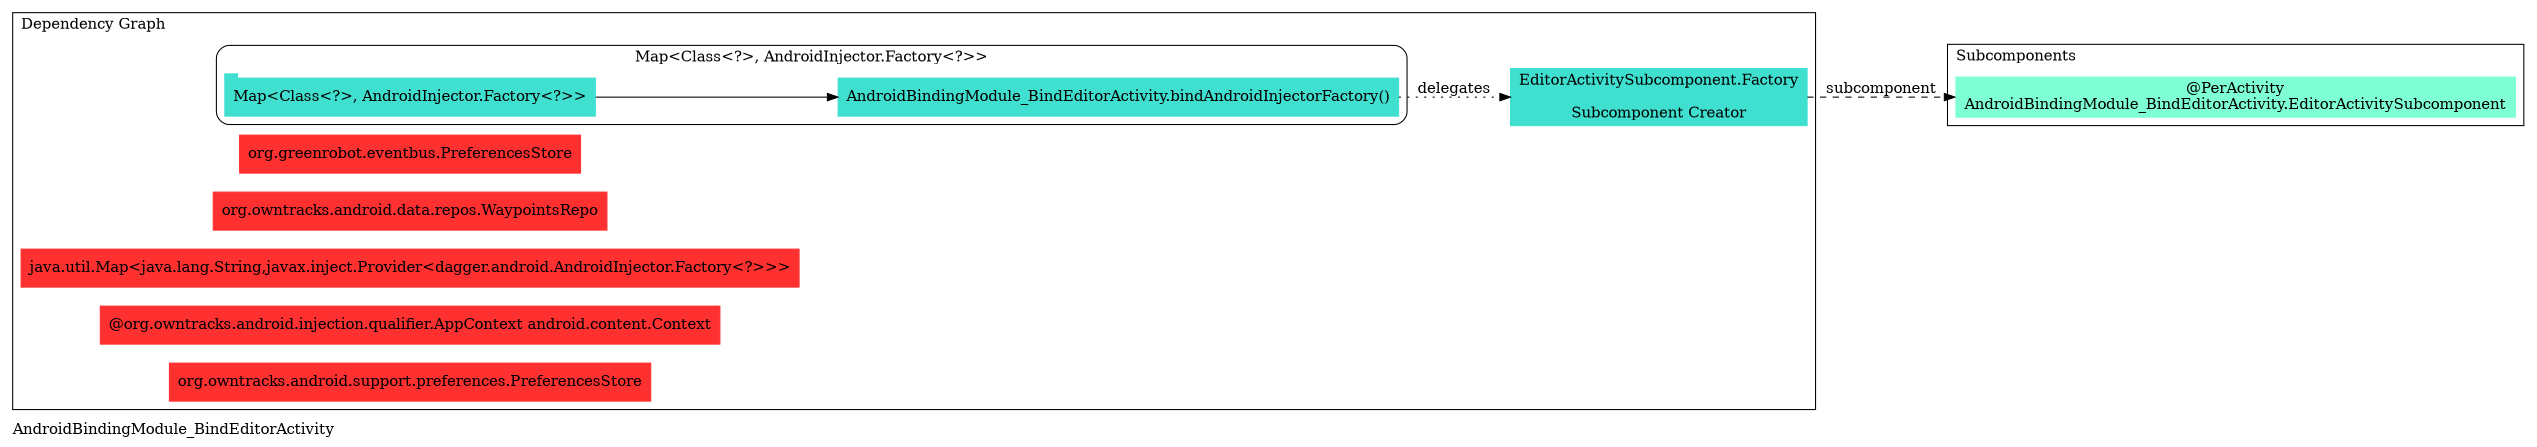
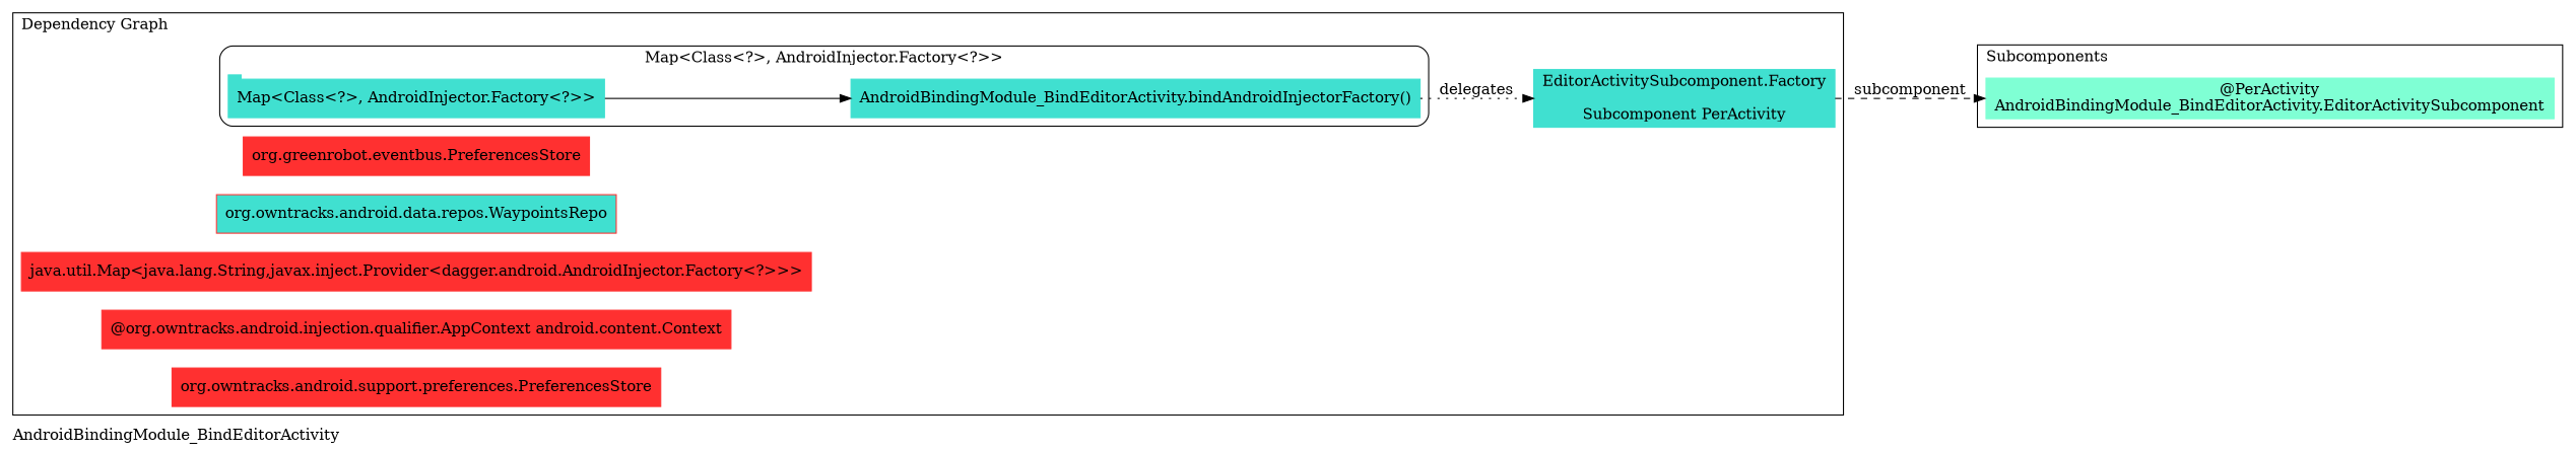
  digraph {
    compound=true
    label=AndroidBindingModule_BindEditorActivity
    labeljust=l
    rankdir=LR
    node [color=firebrick1 shape=rectangle style=filled]
    n1 [color=turquoise label="AndroidBindingModule_BindEditorActivity.bindAndroidInjectorFactory()"]
    n2 [color=turquoise label="Map<Class<?>, AndroidInjector.Factory<?>>" shape=tab]
-   n3 [color=turquoise label="EditorActivitySubcomponent.Factory\n\nSubcomponent Creator"]
+   n3 [color=turquoise label="EditorActivitySubcomponent.Factory\n\nSubcomponent PerActivity"]
    n4 [label="org.greenrobot.eventbus.PreferencesStore"]
-   n5 [label="org.owntracks.android.data.repos.WaypointsRepo"]
+   n5 [label="org.owntracks.android.data.repos.WaypointsRepo" fillcolor=turquoise]
    n6 [label="java.util.Map<java.lang.String,javax.inject.Provider<dagger.android.AndroidInjector.Factory<?>>>"]
    n7 [label="@org.owntracks.android.injection.qualifier.AppContext android.content.Context"]
    n8 [label="org.owntracks.android.support.preferences.PreferencesStore"]
    n9 [color=aquamarine label="@PerActivity\nAndroidBindingModule_BindEditorActivity.EditorActivitySubcomponent"]
    subgraph cluster_1 {
      label="Entry Points"
    }
    subgraph cluster_2 {
      label="Dependency Graph"
      n3
      n4
      n5
      n6
      n7
      n8
      subgraph cluster_3 {
        color=black
        label=<Map<Class<?>, AndroidInjector.Factory<?>>>
        labeljust=c
        style=rounded
        n1
        n2
      }
    }
    subgraph cluster_4 {
      label=Subcomponents
      shape=folder
      n9
    }
    n1 -> n3 [label=delegates style=dotted]
    n2 -> n1
    n3 -> n9 [headport=w label=subcomponent style=dashed]
  }
